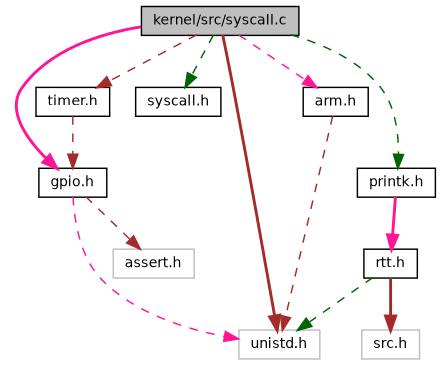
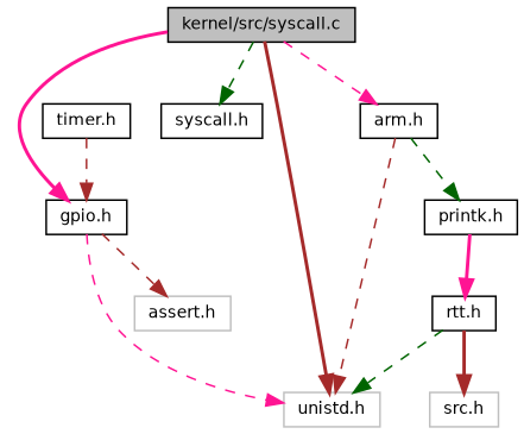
  digraph {
    node [color=black fillcolor=white fontname=Helvetica fontsize=10 shape=record style=filled]
    edge [color=brown fontname=Helvetica fontsize=10 labelfontname=Helvetica labelfontsize=10 style=dashed]
    n1 [fillcolor=grey75 fontcolor=black height=0.2 label="kernel/src/syscall.c" width=0.4]
    n2 [height=0.2 label="arm.h" width=0.4]
    n3 [color=grey75 height=0.2 label="unistd.h" width=0.4]
    n4 [height=0.2 label="syscall.h" width=0.4]
    n5 [height=0.2 label="printk.h" width=0.4]
    n6 [height=0.2 label="timer.h" width=0.4]
    n7 [height=0.2 label="gpio.h" width=0.4]
    n8 [height=0.2 label="rtt.h" width=0.4]
    n9 [color=grey75 height=0.2 label="assert.h" width=0.4]
    n10 [color=grey75 height=0.2 label="src.h" width=0.4]
    n1 -> n2 [color=deeppink]
    n1 -> n3 [style=bold]
    n1 -> n4 [color=darkgreen]
-   n1 -> n5 [color=darkgreen]
-   n1 -> n6
+   n2 -> n5 [color=darkgreen]
    n1 -> n7 [color=deeppink style=bold]
    n2 -> n3
    n5 -> n8 [color=deeppink style=bold]
    n6 -> n7
    n7 -> n3 [color=deeppink]
    n7 -> n9
    n8 -> n3 [color=darkgreen]
    n8 -> n10 [style=bold]
  }
